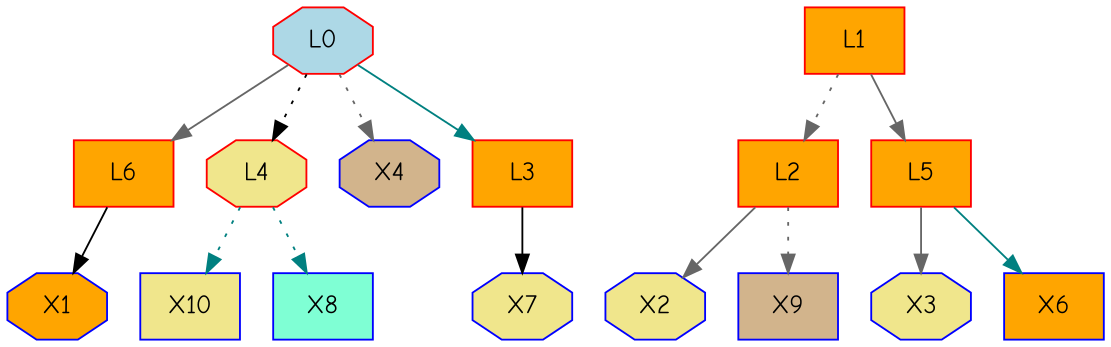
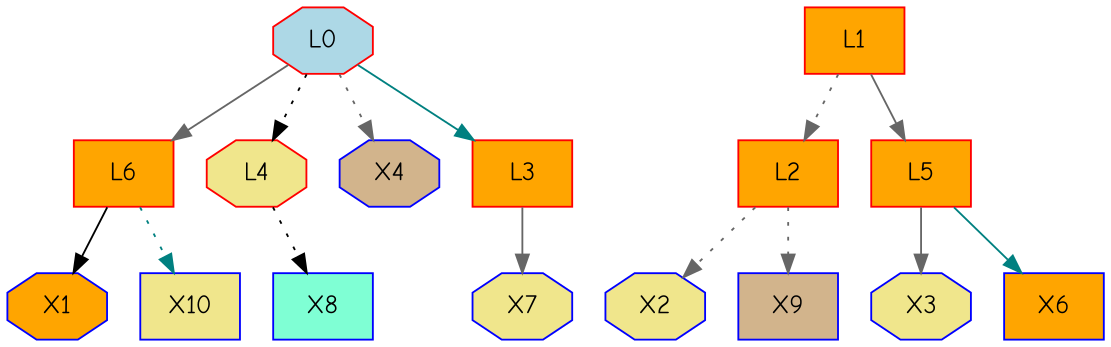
  digraph {
    fontname="Comic Neue"
    node [color=blue fillcolor=orange fontname="Comic Neue" shape=box style=filled]
    edge [color=gray40 fontname="Comic Neue" style=solid]
    L6 [color=red]
    X10 [fillcolor=khaki]
    X1 [shape=octagon]
    X3 [fillcolor=khaki shape=octagon]
    X8 [fillcolor=aquamarine]
    X2 [fillcolor=khaki shape=octagon]
    X7 [fillcolor=khaki shape=octagon]
    X6
    X9 [fillcolor=tan]
    L4 [color=red fillcolor=khaki shape=octagon]
    X4 [fillcolor=tan shape=octagon]
    L3 [color=red]
    L1 [color=red]
    L2 [color=red]
    L5 [color=red]
    L0 [color=red fillcolor=lightblue shape=octagon]
    subgraph sub_1 {
    }
    subgraph sub_2 {
      L6
      X10
      X1
      X3
      X8
      X2
      X7
      X6
      X9
      L4
      X4
      L3
      L1
      L2
      L5
      L0
    }
-   L4 -> X10 [color=teal style=dotted]
+   L6 -> X10 [color=teal style=dotted]
    L6 -> X1 [color=black]
-   L4 -> X8 [color=teal style=dotted]
-   L3 -> X7 [color=black]
+   L4 -> X8 [color=black style=dotted]
+   L3 -> X7
    L1 -> L2 [style=dotted]
    L1 -> L5
-   L2 -> X2
+   L2 -> X2 [style=dotted]
    L2 -> X9 [style=dotted]
    L5 -> X3
    L5 -> X6 [color=teal]
    L0 -> L6
    L0 -> L4 [color=black style=dotted]
    L0 -> X4 [style=dotted]
    L0 -> L3 [color=teal]
  }
